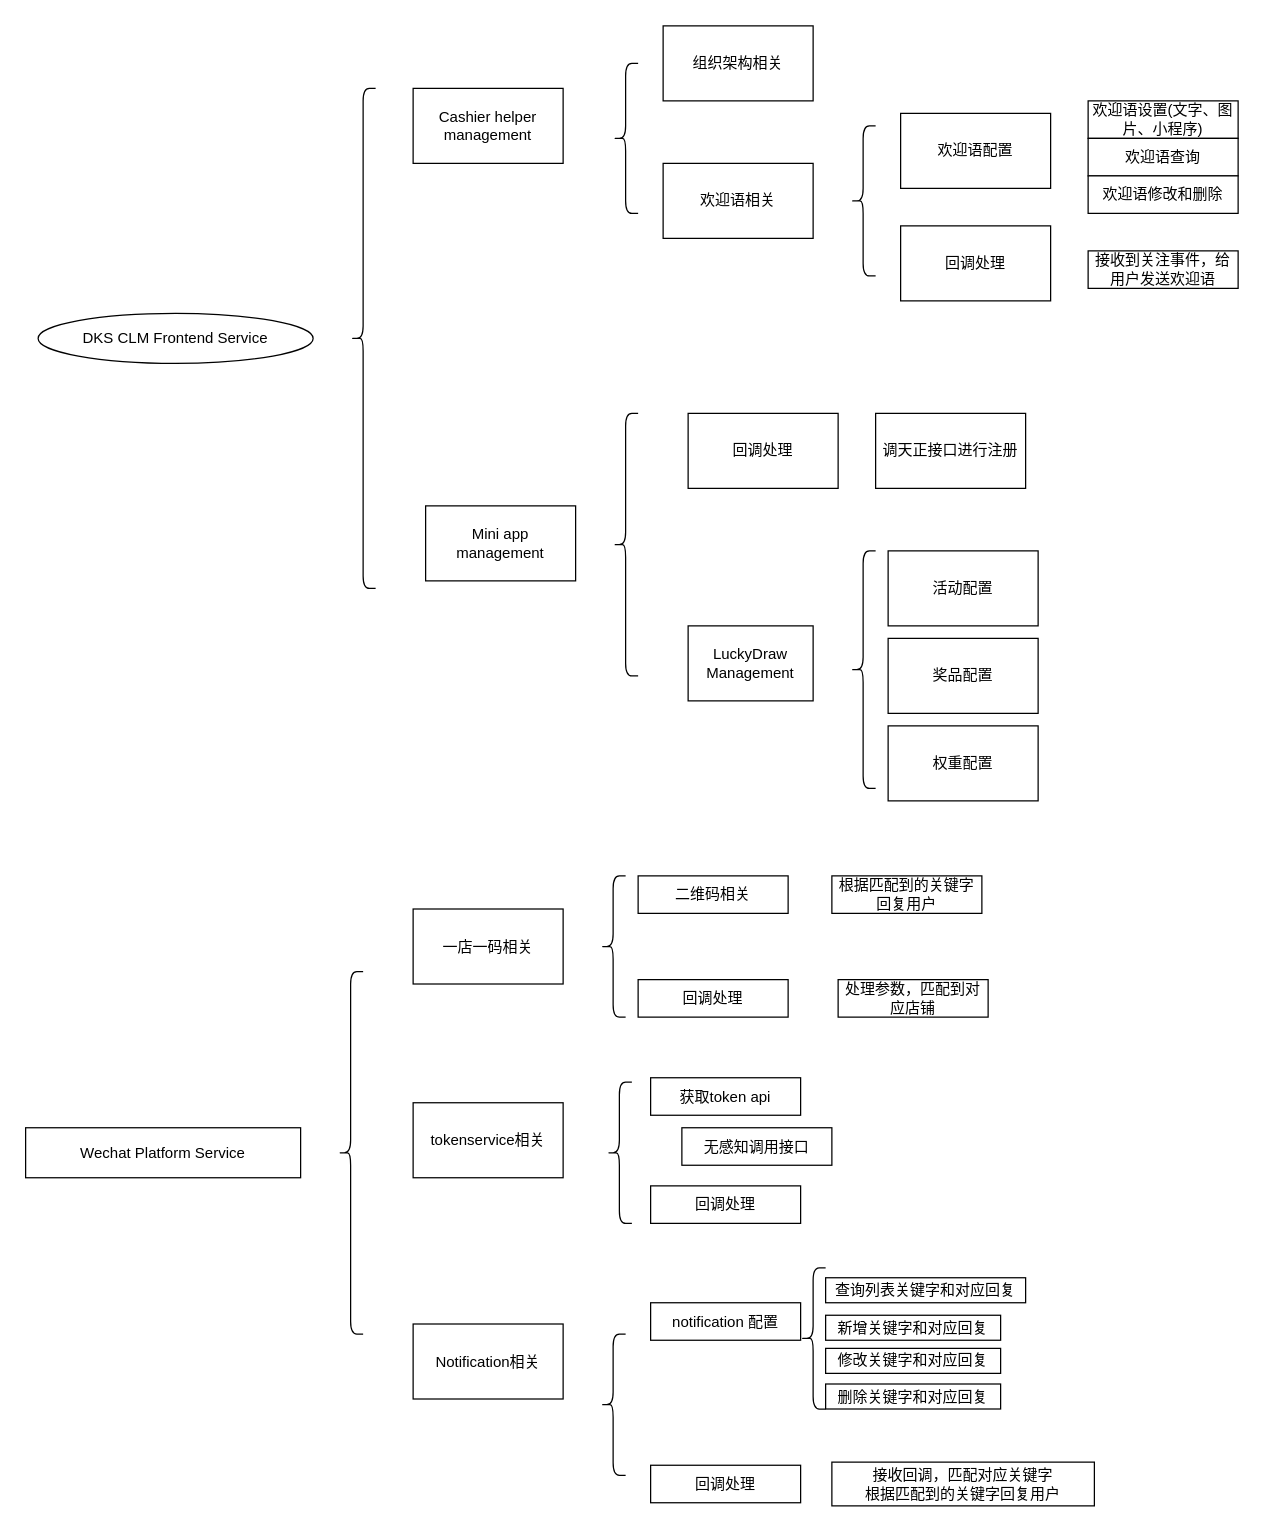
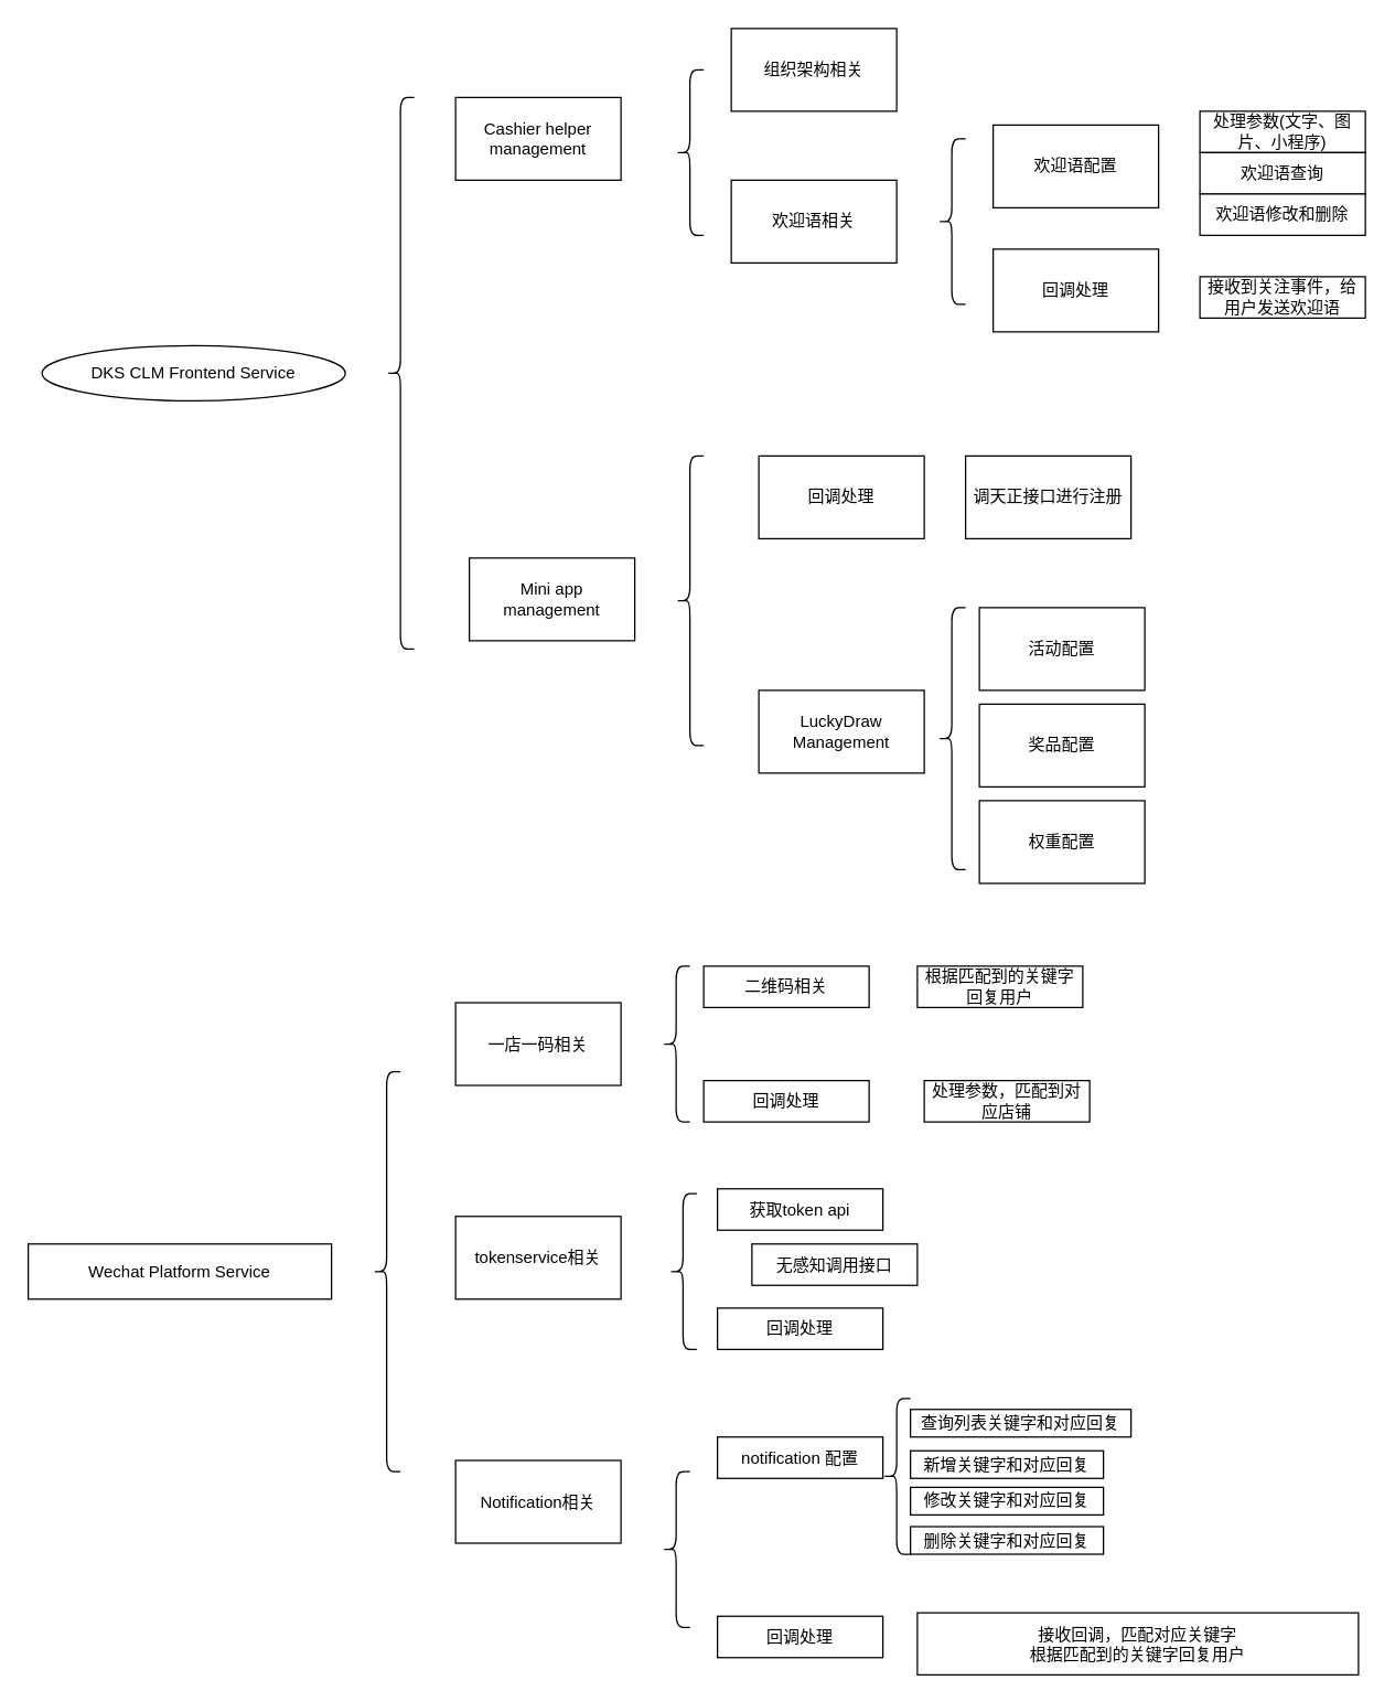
  <mxCell id="0" />
  <mxCell id="1" parent="0" />
  <mxCell id="2" value="DKS CLM Frontend Service" style="ellipse;whiteSpace=wrap;html=1;" parent="1" vertex="1"><mxGeometry x="30" y="250" width="220" height="40" as="geometry" /></mxCell>
  <mxCell id="3" value="Mini app management" style="rounded=0;whiteSpace=wrap;html=1;" parent="1" vertex="1"><mxGeometry x="340" y="404" width="120" height="60" as="geometry" /></mxCell>
  <mxCell id="4" value="Cashier helper management" style="rounded=0;whiteSpace=wrap;html=1;" parent="1" vertex="1"><mxGeometry x="330" y="70" width="120" height="60" as="geometry" /></mxCell>
  <mxCell id="5" value="Wechat Platform Service" style="rounded=0;whiteSpace=wrap;html=1;" parent="1" vertex="1"><mxGeometry x="20" y="901.5" width="220" height="40" as="geometry" /></mxCell>
  <mxCell id="6" value="" style="shape=curlyBracket;whiteSpace=wrap;html=1;rounded=1;" parent="1" vertex="1"><mxGeometry x="280" y="70" width="20" height="400" as="geometry" /></mxCell>
  <mxCell id="7" value="" style="shape=curlyBracket;whiteSpace=wrap;html=1;rounded=1;" parent="1" vertex="1"><mxGeometry x="490" y="330" width="20" height="210" as="geometry" /></mxCell>
- <mxCell id="8" value="LuckyDraw Management" style="whiteSpace=wrap;html=1;" parent="1" vertex="1"><mxGeometry x="550" y="500" width="100" height="60" as="geometry" /></mxCell>
+ <mxCell id="8" value="LuckyDraw Management" style="whiteSpace=wrap;html=1;" parent="1" vertex="1"><mxGeometry x="550" y="500" width="120" height="60" as="geometry" /></mxCell>
  <mxCell id="9" value="" style="shape=curlyBracket;whiteSpace=wrap;html=1;rounded=1;" parent="1" vertex="1"><mxGeometry x="490" width="20" height="120" as="geometry" y="50" /></mxCell>
  <mxCell id="10" value="组织架构相关" style="whiteSpace=wrap;html=1;" parent="1" vertex="1"><mxGeometry x="530" y="20" width="120" height="60" as="geometry" /></mxCell>
  <mxCell id="11" value="欢迎语相关" style="whiteSpace=wrap;html=1;" parent="1" vertex="1"><mxGeometry x="530" y="130" width="120" height="60" as="geometry" /></mxCell>
  <mxCell id="12" value="Notification相关" style="rounded=0;whiteSpace=wrap;html=1;" parent="1" vertex="1"><mxGeometry x="330" y="1058.5" width="120" height="60" as="geometry" /></mxCell>
  <mxCell id="13" value="tokenservice相关" style="rounded=0;whiteSpace=wrap;html=1;" parent="1" vertex="1"><mxGeometry x="330" y="881.5" width="120" height="60" as="geometry" /></mxCell>
  <mxCell id="14" value="" style="shape=curlyBracket;whiteSpace=wrap;html=1;rounded=1;" parent="1" vertex="1"><mxGeometry x="270" y="776.5" width="20" height="290" as="geometry" /></mxCell>
  <mxCell id="15" value="一店一码相关" style="rounded=0;whiteSpace=wrap;html=1;" parent="1" vertex="1"><mxGeometry x="330" y="726.5" width="120" height="60" as="geometry" /></mxCell>
  <mxCell id="16" value="" style="shape=curlyBracket;whiteSpace=wrap;html=1;rounded=1;" parent="1" vertex="1"><mxGeometry x="680" y="100" width="20" height="120" as="geometry" /></mxCell>
  <mxCell id="17" value="欢迎语配置" style="whiteSpace=wrap;html=1;fillStyle=auto;" parent="1" vertex="1"><mxGeometry x="720" y="90" width="120" height="60" as="geometry" /></mxCell>
  <mxCell id="18" value="回调处理" style="whiteSpace=wrap;html=1;" parent="1" vertex="1"><mxGeometry x="720" y="180" width="120" height="60" as="geometry" /></mxCell>
  <mxCell id="19" value="" style="shape=curlyBracket;whiteSpace=wrap;html=1;rounded=1;" parent="1" vertex="1"><mxGeometry x="680" y="440" width="20" height="190" as="geometry" /></mxCell>
  <mxCell id="20" value="活动配置" style="whiteSpace=wrap;html=1;" parent="1" vertex="1"><mxGeometry x="710" y="440" width="120" height="60" as="geometry" /></mxCell>
  <mxCell id="21" value="奖品配置" style="whiteSpace=wrap;html=1;" parent="1" vertex="1"><mxGeometry x="710" y="510" width="120" height="60" as="geometry" /></mxCell>
  <mxCell id="22" value="权重配置" style="whiteSpace=wrap;html=1;" parent="1" vertex="1"><mxGeometry x="710" y="580" width="120" height="60" as="geometry" /></mxCell>
  <mxCell id="23" value="" style="shape=curlyBracket;whiteSpace=wrap;html=1;rounded=1;" parent="1" vertex="1"><mxGeometry x="480" y="700" width="20" height="113" as="geometry" /></mxCell>
  <mxCell id="24" value="二维码相关" style="whiteSpace=wrap;html=1;" parent="1" vertex="1"><mxGeometry x="510" y="700" width="120" height="30" as="geometry" /></mxCell>
  <mxCell id="25" value="回调处理" style="whiteSpace=wrap;html=1;" parent="1" vertex="1"><mxGeometry x="510" y="783" width="120" height="30" as="geometry" /></mxCell>
  <mxCell id="26" value="" style="shape=curlyBracket;whiteSpace=wrap;html=1;rounded=1;" parent="1" vertex="1"><mxGeometry x="485" y="865" width="20" height="113" as="geometry" /></mxCell>
  <mxCell id="27" value="无感知调用接口" style="whiteSpace=wrap;html=1;" parent="1" vertex="1"><mxGeometry x="545" y="901.5" width="120" height="30" as="geometry" /></mxCell>
  <mxCell id="28" value="获取token api" style="whiteSpace=wrap;html=1;" parent="1" vertex="1"><mxGeometry x="520" y="861.5" width="120" height="30" as="geometry" /></mxCell>
  <mxCell id="29" value="回调处理" style="whiteSpace=wrap;html=1;" parent="1" vertex="1"><mxGeometry x="520" y="948" width="120" height="30" as="geometry" /></mxCell>
  <mxCell id="30" value="" style="shape=curlyBracket;whiteSpace=wrap;html=1;rounded=1;" parent="1" vertex="1"><mxGeometry x="480" y="1066.5" width="20" height="113" as="geometry" /></mxCell>
  <mxCell id="31" value="notification 配置" style="whiteSpace=wrap;html=1;" parent="1" vertex="1"><mxGeometry x="520" y="1041.5" width="120" height="30" as="geometry" /></mxCell>
  <mxCell id="32" value="回调处理" style="whiteSpace=wrap;html=1;" parent="1" vertex="1"><mxGeometry x="520" y="1171.5" width="120" height="30" as="geometry" /></mxCell>
  <mxCell id="33" value="新增关键字和对应回复" style="whiteSpace=wrap;html=1;" vertex="1" parent="1"><mxGeometry x="660" y="1051.5" width="140" height="20" as="geometry" /></mxCell>
  <mxCell id="34" value="查询列表关键字和对应回复" style="whiteSpace=wrap;html=1;" vertex="1" parent="1"><mxGeometry x="660" y="1021.5" width="160" height="20" as="geometry" /></mxCell>
  <mxCell id="35" value="修改关键字和对应回复" style="whiteSpace=wrap;html=1;" vertex="1" parent="1"><mxGeometry x="660" y="1078" width="140" height="20" as="geometry" /></mxCell>
  <mxCell id="36" value="删除关键字和对应回复" style="whiteSpace=wrap;html=1;" vertex="1" parent="1"><mxGeometry x="660" y="1106.5" width="140" height="20" as="geometry" /></mxCell>
  <mxCell id="37" value="" style="shape=curlyBracket;whiteSpace=wrap;html=1;rounded=1;" vertex="1" parent="1"><mxGeometry x="640" y="1013.5" width="20" height="113" as="geometry" /></mxCell>
- <mxCell id="38" value="接收回调，匹配对应关键字&lt;br&gt;根据匹配到的关键字回复用户" style="whiteSpace=wrap;html=1;" vertex="1" parent="1"><mxGeometry x="665" y="1169" width="210" height="35" as="geometry" /></mxCell>
+ <mxCell id="38" value="接收回调，匹配对应关键字&lt;br&gt;根据匹配到的关键字回复用户" style="whiteSpace=wrap;html=1;" vertex="1" parent="1"><mxGeometry x="665" y="1169" width="320" height="45" as="geometry" /></mxCell>
  <mxCell id="39" value="根据匹配到的关键字回复用户" style="whiteSpace=wrap;html=1;" vertex="1" parent="1"><mxGeometry x="665" y="700" width="120" height="30" as="geometry" /></mxCell>
  <mxCell id="40" value="处理参数，匹配到对应店铺" style="whiteSpace=wrap;html=1;" vertex="1" parent="1"><mxGeometry x="670" y="783" width="120" height="30" as="geometry" /></mxCell>
  <mxCell id="41" value="接收到关注事件，给用户发送欢迎语" style="whiteSpace=wrap;html=1;" vertex="1" parent="1"><mxGeometry x="870" y="200" width="120" height="30" as="geometry" /></mxCell>
- <mxCell id="42" value="欢迎语设置(文字、图片、小程序)" style="whiteSpace=wrap;html=1;" vertex="1" parent="1"><mxGeometry x="870" y="80" width="120" height="30" as="geometry" /></mxCell>
+ <mxCell id="42" value="处理参数(文字、图片、小程序)" style="whiteSpace=wrap;html=1;" vertex="1" parent="1"><mxGeometry x="870" y="80" width="120" height="30" as="geometry" /></mxCell>
  <mxCell id="43" value="欢迎语查询" style="whiteSpace=wrap;html=1;" vertex="1" parent="1"><mxGeometry x="870" y="110" width="120" height="30" as="geometry" /></mxCell>
  <mxCell id="44" value="欢迎语修改和删除" style="whiteSpace=wrap;html=1;" vertex="1" parent="1"><mxGeometry x="870" y="140" width="120" height="30" as="geometry" /></mxCell>
  <mxCell id="45" value="回调处理" style="whiteSpace=wrap;html=1;" vertex="1" parent="1"><mxGeometry x="550" y="330" width="120" height="60" as="geometry" /></mxCell>
  <mxCell id="46" value="调天正接口进行注册" style="whiteSpace=wrap;html=1;" vertex="1" parent="1"><mxGeometry x="700" y="330" width="120" height="60" as="geometry" /></mxCell>
